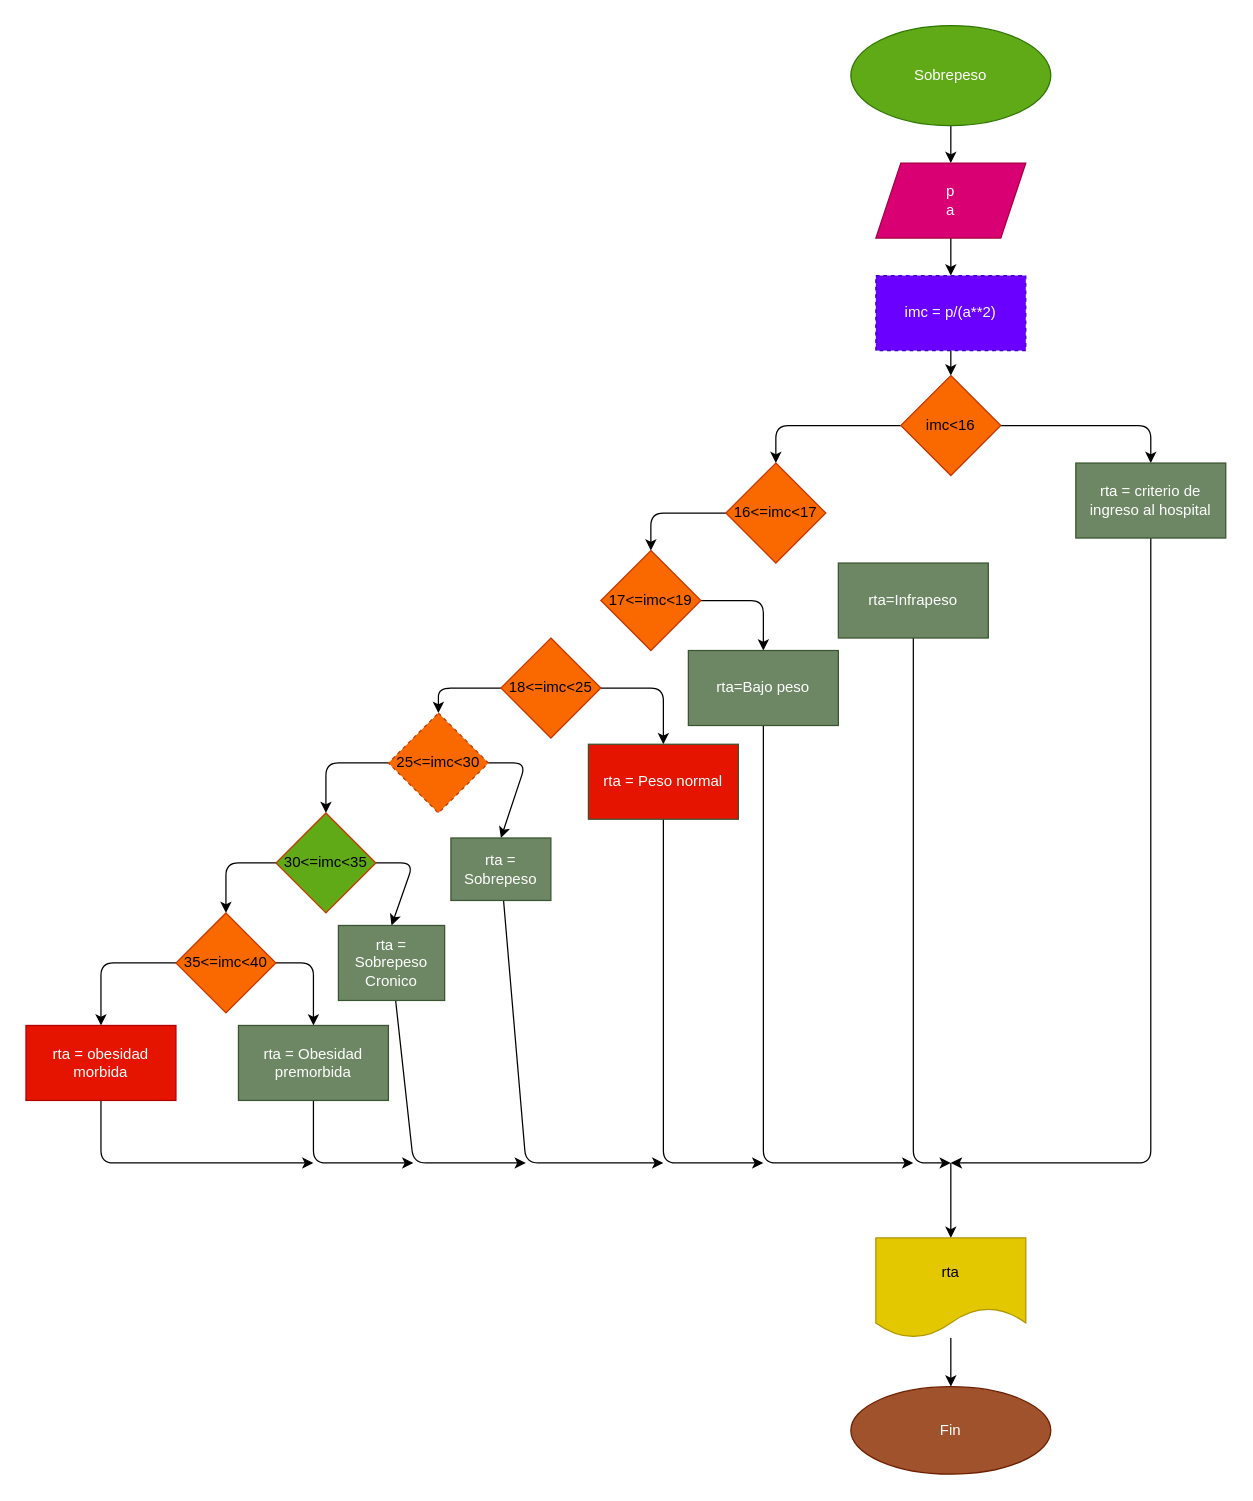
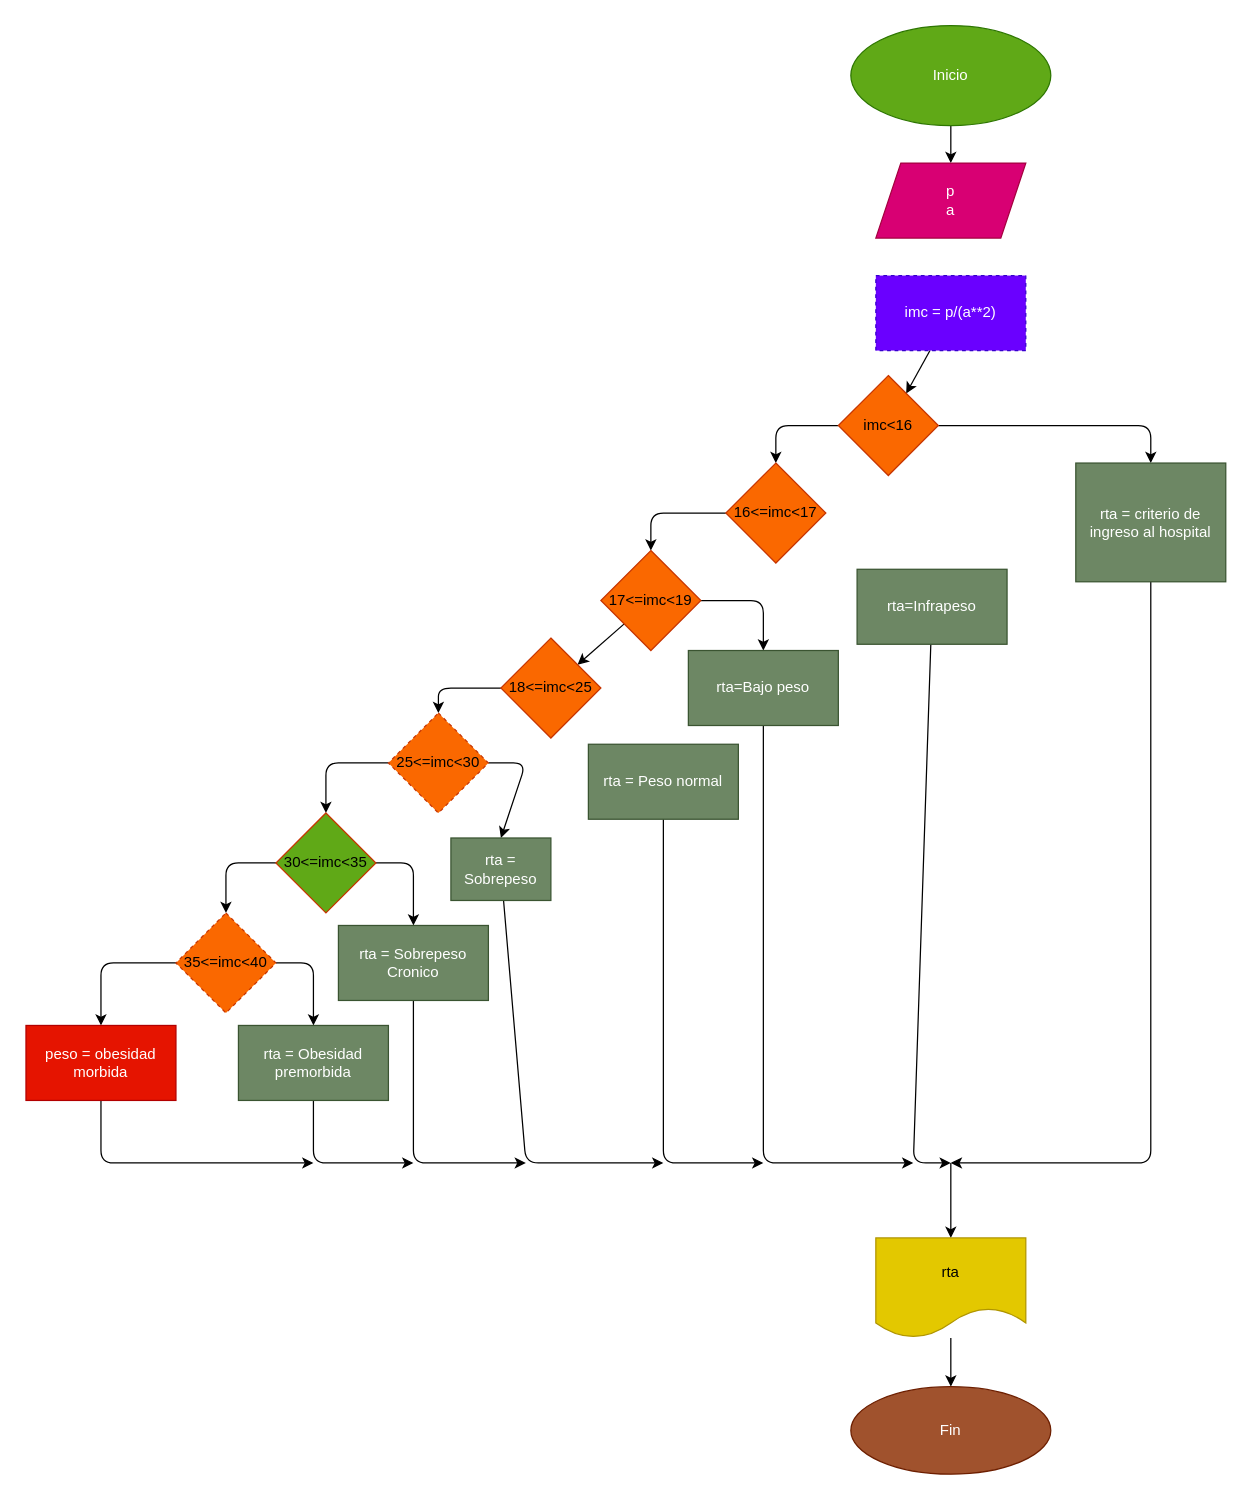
  <mxCell id="0" />
  <mxCell id="1" parent="0" />
  <mxCell id="2" value="" style="edgeStyle=none;html=1;" edge="1" parent="1" source="3" target="5"><mxGeometry relative="1" as="geometry" /></mxCell>
- <mxCell id="3" value="Sobrepeso" style="ellipse;whiteSpace=wrap;html=1;fillColor=#60a917;fontColor=#ffffff;strokeColor=#2D7600;" vertex="1" parent="1"><mxGeometry x="680" y="20" width="160" height="80" as="geometry" /></mxCell>
- <mxCell id="4" value="" style="edgeStyle=none;html=1;" edge="1" parent="1" source="5" target="7"><mxGeometry relative="1" as="geometry" /></mxCell>
+ <mxCell id="3" value="Inicio" style="ellipse;whiteSpace=wrap;html=1;fillColor=#60a917;fontColor=#ffffff;strokeColor=#2D7600;" vertex="1" parent="1"><mxGeometry x="680" y="20" width="160" height="80" as="geometry" /></mxCell>
  <mxCell id="5" value="p&lt;br&gt;a" style="shape=parallelogram;perimeter=parallelogramPerimeter;whiteSpace=wrap;html=1;fixedSize=1;fillColor=#d80073;fontColor=#ffffff;strokeColor=#A50040;" vertex="1" parent="1"><mxGeometry x="700" y="130" width="120" height="60" as="geometry" /></mxCell>
  <mxCell id="6" value="" style="edgeStyle=none;html=1;" edge="1" parent="1" source="7" target="10"><mxGeometry relative="1" as="geometry" /></mxCell>
  <mxCell id="7" value="imc = p/(a**2)" style="whiteSpace=wrap;html=1;fillColor=#6a00ff;fontColor=#ffffff;strokeColor=#3700CC;dashed=1;" vertex="1" parent="1"><mxGeometry x="700" y="220" width="120" height="60" as="geometry" /></mxCell>
  <mxCell id="8" value="" style="edgeStyle=none;html=1;" edge="1" parent="1" source="10" target="12"><mxGeometry relative="1" as="geometry"><Array as="points"><mxPoint x="920" y="340" /></Array></mxGeometry></mxCell>
  <mxCell id="9" value="" style="edgeStyle=none;html=1;" edge="1" parent="1" source="10" target="14"><mxGeometry relative="1" as="geometry"><Array as="points"><mxPoint x="620" y="340" /></Array></mxGeometry></mxCell>
- <mxCell id="10" value="imc&amp;lt;16" style="rhombus;whiteSpace=wrap;html=1;fillColor=#fa6800;fontColor=#000000;strokeColor=#C73500;" vertex="1" parent="1"><mxGeometry x="720" y="300" width="80" height="80" as="geometry" /></mxCell>
+ <mxCell id="10" value="imc&amp;lt;16" style="rhombus;whiteSpace=wrap;html=1;fillColor=#fa6800;fontColor=#000000;strokeColor=#C73500;" vertex="1" parent="1"><mxGeometry x="670" y="300" width="80" height="80" as="geometry" /></mxCell>
  <mxCell id="11" style="edgeStyle=none;html=1;" edge="1" parent="1" source="12"><mxGeometry relative="1" as="geometry"><mxPoint x="760" y="930" as="targetPoint" /><Array as="points"><mxPoint x="920" y="930" /></Array></mxGeometry></mxCell>
- <mxCell id="12" value="rta = criterio de ingreso al hospital" style="whiteSpace=wrap;html=1;fillColor=#6d8764;fontColor=#ffffff;strokeColor=#3A5431;" vertex="1" parent="1"><mxGeometry x="860" y="370" width="120" height="60" as="geometry" /></mxCell>
+ <mxCell id="12" value="rta = criterio de ingreso al hospital" style="whiteSpace=wrap;html=1;fillColor=#6d8764;fontColor=#ffffff;strokeColor=#3A5431;" vertex="1" parent="1"><mxGeometry x="860" y="370" width="120" height="95" as="geometry" /></mxCell>
  <mxCell id="13" value="" style="edgeStyle=none;html=1;" edge="1" parent="1" source="14" target="19"><mxGeometry relative="1" as="geometry"><Array as="points"><mxPoint x="520" y="410" /></Array></mxGeometry></mxCell>
  <mxCell id="14" value="16&amp;lt;=imc&amp;lt;17" style="rhombus;whiteSpace=wrap;html=1;fillColor=#fa6800;fontColor=#000000;strokeColor=#C73500;" vertex="1" parent="1"><mxGeometry x="580" y="370" width="80" height="80" as="geometry" /></mxCell>
  <mxCell id="15" style="edgeStyle=none;html=1;" edge="1" parent="1" source="16"><mxGeometry relative="1" as="geometry"><mxPoint x="760" y="930" as="targetPoint" /><Array as="points"><mxPoint x="730" y="930" /></Array></mxGeometry></mxCell>
- <mxCell id="16" value="rta=Infrapeso" style="whiteSpace=wrap;html=1;labelBackgroundColor=none;fillColor=#6d8764;fontColor=#ffffff;strokeColor=#3A5431;" vertex="1" parent="1"><mxGeometry x="670" y="450" width="120" height="60" as="geometry" /></mxCell>
+ <mxCell id="16" value="rta=Infrapeso" style="whiteSpace=wrap;html=1;labelBackgroundColor=none;fillColor=#6d8764;fontColor=#ffffff;strokeColor=#3A5431;" vertex="1" parent="1"><mxGeometry x="685" y="455" width="120" height="60" as="geometry" /></mxCell>
  <mxCell id="17" style="edgeStyle=none;html=1;entryX=0.5;entryY=0;entryDx=0;entryDy=0;" edge="1" parent="1" source="19" target="21"><mxGeometry relative="1" as="geometry"><mxPoint x="610" y="500" as="targetPoint" /><Array as="points"><mxPoint x="610" y="480" /></Array></mxGeometry></mxCell>
+ <mxCell id="18" value="" style="edgeStyle=none;html=1;" edge="1" parent="1" source="19" target="24"><mxGeometry relative="1" as="geometry" /></mxCell>
  <mxCell id="19" value="17&amp;lt;=imc&amp;lt;19" style="rhombus;whiteSpace=wrap;html=1;fillColor=#fa6800;fontColor=#000000;strokeColor=#C73500;" vertex="1" parent="1"><mxGeometry x="480" y="440" width="80" height="80" as="geometry" /></mxCell>
  <mxCell id="20" style="edgeStyle=none;html=1;" edge="1" parent="1" source="21"><mxGeometry relative="1" as="geometry"><mxPoint x="730" y="930" as="targetPoint" /><Array as="points"><mxPoint x="610" y="930" /></Array></mxGeometry></mxCell>
  <mxCell id="21" value="rta=Bajo peso" style="whiteSpace=wrap;html=1;labelBackgroundColor=none;fillColor=#6d8764;fontColor=#ffffff;strokeColor=#3A5431;" vertex="1" parent="1"><mxGeometry x="550" y="520" width="120" height="60" as="geometry" /></mxCell>
- <mxCell id="22" style="edgeStyle=none;html=1;entryX=0.5;entryY=0;entryDx=0;entryDy=0;" edge="1" parent="1" source="24" target="26"><mxGeometry relative="1" as="geometry"><Array as="points"><mxPoint x="530" y="550" /></Array></mxGeometry></mxCell>
  <mxCell id="23" value="" style="edgeStyle=none;html=1;" edge="1" parent="1" source="24" target="29"><mxGeometry relative="1" as="geometry"><Array as="points"><mxPoint x="350" y="550" /></Array></mxGeometry></mxCell>
  <mxCell id="24" value="18&amp;lt;=imc&amp;lt;25" style="rhombus;whiteSpace=wrap;html=1;fillColor=#fa6800;fontColor=#000000;strokeColor=#C73500;" vertex="1" parent="1"><mxGeometry x="400" y="510" width="80" height="80" as="geometry" /></mxCell>
  <mxCell id="25" style="edgeStyle=none;html=1;" edge="1" parent="1" source="26"><mxGeometry relative="1" as="geometry"><mxPoint x="610" y="930" as="targetPoint" /><Array as="points"><mxPoint x="530" y="930" /></Array></mxGeometry></mxCell>
- <mxCell id="26" value="rta = Peso normal" style="whiteSpace=wrap;html=1;labelBackgroundColor=none;fillColor=#e51400;fontColor=#ffffff;strokeColor=#3A5431;" vertex="1" parent="1"><mxGeometry x="470" y="595" width="120" height="60" as="geometry" /></mxCell>
+ <mxCell id="26" value="rta = Peso normal" style="whiteSpace=wrap;html=1;labelBackgroundColor=none;fillColor=#6d8764;fontColor=#ffffff;strokeColor=#3A5431;" vertex="1" parent="1"><mxGeometry x="470" y="595" width="120" height="60" as="geometry" /></mxCell>
  <mxCell id="27" style="edgeStyle=none;html=1;entryX=0.5;entryY=0;entryDx=0;entryDy=0;" edge="1" parent="1" source="29" target="31"><mxGeometry relative="1" as="geometry"><mxPoint x="420" y="650" as="targetPoint" /><Array as="points"><mxPoint x="420" y="610" /></Array></mxGeometry></mxCell>
  <mxCell id="28" value="" style="edgeStyle=none;html=1;" edge="1" parent="1" source="29" target="34"><mxGeometry relative="1" as="geometry"><Array as="points"><mxPoint x="260" y="610" /></Array></mxGeometry></mxCell>
  <mxCell id="29" value="25&amp;lt;=imc&amp;lt;30" style="rhombus;whiteSpace=wrap;html=1;fillColor=#fa6800;fontColor=#000000;strokeColor=#C73500;dashed=1;" vertex="1" parent="1"><mxGeometry x="310" y="570" width="80" height="80" as="geometry" /></mxCell>
  <mxCell id="30" style="edgeStyle=none;html=1;" edge="1" parent="1" source="31"><mxGeometry relative="1" as="geometry"><mxPoint x="530" y="930" as="targetPoint" /><Array as="points"><mxPoint x="420" y="930" /></Array></mxGeometry></mxCell>
  <mxCell id="31" value="rta = Sobrepeso" style="rounded=0;whiteSpace=wrap;html=1;labelBackgroundColor=none;fillColor=#6d8764;fontColor=#ffffff;strokeColor=#3A5431;" vertex="1" parent="1"><mxGeometry x="360" y="670" width="80" height="50" as="geometry" /></mxCell>
  <mxCell id="32" style="edgeStyle=none;html=1;entryX=0.5;entryY=0;entryDx=0;entryDy=0;" edge="1" parent="1" source="34" target="36"><mxGeometry relative="1" as="geometry"><Array as="points"><mxPoint x="330" y="690" /></Array></mxGeometry></mxCell>
  <mxCell id="33" value="" style="edgeStyle=none;html=1;" edge="1" parent="1" source="34" target="39"><mxGeometry relative="1" as="geometry"><Array as="points"><mxPoint x="180" y="690" /></Array></mxGeometry></mxCell>
  <mxCell id="34" value="30&amp;lt;=imc&amp;lt;35" style="rhombus;whiteSpace=wrap;html=1;fillColor=#60a917;fontColor=#000000;strokeColor=#C73500;" vertex="1" parent="1"><mxGeometry x="220" y="650" width="80" height="80" as="geometry" /></mxCell>
  <mxCell id="35" style="edgeStyle=none;html=1;" edge="1" parent="1" source="36"><mxGeometry relative="1" as="geometry"><mxPoint x="420" y="930" as="targetPoint" /><Array as="points"><mxPoint x="330" y="930" /></Array></mxGeometry></mxCell>
- <mxCell id="36" value="rta = Sobrepeso Cronico" style="whiteSpace=wrap;html=1;labelBackgroundColor=none;fillColor=#6d8764;fontColor=#ffffff;strokeColor=#3A5431;" vertex="1" parent="1"><mxGeometry x="270" y="740" width="85" height="60" as="geometry" /></mxCell>
+ <mxCell id="36" value="rta = Sobrepeso Cronico" style="whiteSpace=wrap;html=1;labelBackgroundColor=none;fillColor=#6d8764;fontColor=#ffffff;strokeColor=#3A5431;" vertex="1" parent="1"><mxGeometry x="270" y="740" width="120" height="60" as="geometry" /></mxCell>
  <mxCell id="37" style="edgeStyle=none;html=1;entryX=0.5;entryY=0;entryDx=0;entryDy=0;" edge="1" parent="1" source="39" target="41"><mxGeometry relative="1" as="geometry"><mxPoint x="240" y="810" as="targetPoint" /><Array as="points"><mxPoint x="250" y="770" /></Array></mxGeometry></mxCell>
  <mxCell id="38" value="" style="edgeStyle=none;html=1;exitX=0;exitY=0.5;exitDx=0;exitDy=0;" edge="1" parent="1" source="39" target="43"><mxGeometry relative="1" as="geometry"><mxPoint x="150" y="790" as="sourcePoint" /><Array as="points"><mxPoint x="80" y="770" /></Array></mxGeometry></mxCell>
- <mxCell id="39" value="35&amp;lt;=imc&amp;lt;40" style="rhombus;whiteSpace=wrap;html=1;fillColor=#fa6800;fontColor=#000000;strokeColor=#C73500;" vertex="1" parent="1"><mxGeometry x="140" y="730" width="80" height="80" as="geometry" /></mxCell>
+ <mxCell id="39" value="35&amp;lt;=imc&amp;lt;40" style="rhombus;whiteSpace=wrap;html=1;fillColor=#fa6800;fontColor=#000000;strokeColor=#C73500;dashed=1;" vertex="1" parent="1"><mxGeometry x="140" y="730" width="80" height="80" as="geometry" /></mxCell>
  <mxCell id="40" style="edgeStyle=none;html=1;" edge="1" parent="1" source="41"><mxGeometry relative="1" as="geometry"><mxPoint x="330" y="930" as="targetPoint" /><Array as="points"><mxPoint x="250" y="930" /></Array></mxGeometry></mxCell>
  <mxCell id="41" value="rta = Obesidad premorbida" style="whiteSpace=wrap;html=1;labelBackgroundColor=none;fillColor=#6d8764;fontColor=#ffffff;strokeColor=#3A5431;" vertex="1" parent="1"><mxGeometry x="190" y="820" width="120" height="60" as="geometry" /></mxCell>
  <mxCell id="42" style="edgeStyle=none;html=1;" edge="1" parent="1" source="43"><mxGeometry relative="1" as="geometry"><mxPoint x="250" y="930" as="targetPoint" /><Array as="points"><mxPoint x="80" y="930" /></Array></mxGeometry></mxCell>
- <mxCell id="43" value="rta = obesidad morbida" style="whiteSpace=wrap;html=1;fillColor=#e51400;fontColor=#ffffff;strokeColor=#B20000;" vertex="1" parent="1"><mxGeometry x="20" y="820" width="120" height="60" as="geometry" /></mxCell>
+ <mxCell id="43" value="peso = obesidad morbida" style="whiteSpace=wrap;html=1;fillColor=#e51400;fontColor=#ffffff;strokeColor=#B20000;" vertex="1" parent="1"><mxGeometry x="20" y="820" width="120" height="60" as="geometry" /></mxCell>
  <mxCell id="44" value="" style="endArrow=classic;html=1;" edge="1" parent="1" target="46"><mxGeometry width="50" height="50" relative="1" as="geometry"><mxPoint x="760" y="930" as="sourcePoint" /><mxPoint x="760" y="990" as="targetPoint" /></mxGeometry></mxCell>
  <mxCell id="45" value="" style="edgeStyle=none;html=1;" edge="1" parent="1" source="46" target="47"><mxGeometry relative="1" as="geometry" /></mxCell>
  <mxCell id="46" value="rta" style="shape=document;whiteSpace=wrap;html=1;boundedLbl=1;labelBackgroundColor=none;fillColor=#e3c800;fontColor=#000000;strokeColor=#B09500;" vertex="1" parent="1"><mxGeometry x="700" y="990" width="120" height="80" as="geometry" /></mxCell>
  <mxCell id="47" value="Fin" style="ellipse;whiteSpace=wrap;html=1;labelBackgroundColor=none;fillColor=#a0522d;fontColor=#ffffff;strokeColor=#6D1F00;" vertex="1" parent="1"><mxGeometry x="680" y="1109" width="160" height="70" as="geometry" /></mxCell>
